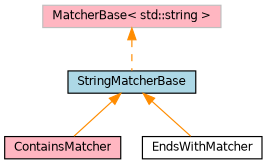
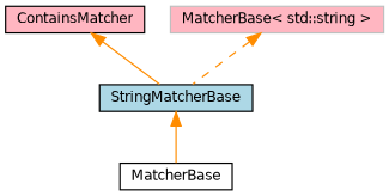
  digraph {
    node [color=black fillcolor=lightpink fontname=Helvetica fontsize=10 shape=record style=filled]
    edge [color=darkorange dir=back fontname=Helvetica fontsize=10 labelfontname=Helvetica labelfontsize=10 style=solid]
    n1 [fillcolor=lightblue fontcolor=black height=0.2 label=StringMatcherBase width=0.4]
    n2 [height=0.2 label=ContainsMatcher width=0.4]
-   n3 [fillcolor=white height=0.2 label=EndsWithMatcher width=0.4]
+   n3 [fillcolor=white height=0.2 label=MatcherBase width=0.4]
    n4 [color=grey75 height=0.2 label="MatcherBase\< std::string \>" width=0.4]
-   n1 -> n2
+   n2 -> n1
    n1 -> n3
    n4 -> n1 [style=dashed]
  }
